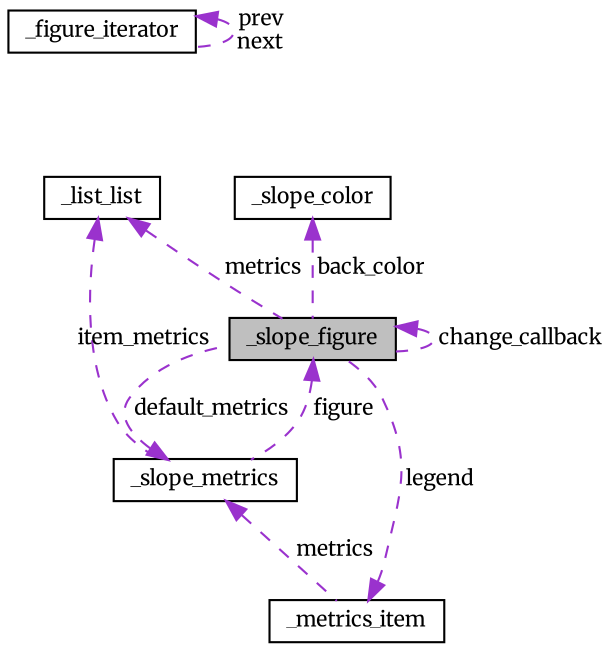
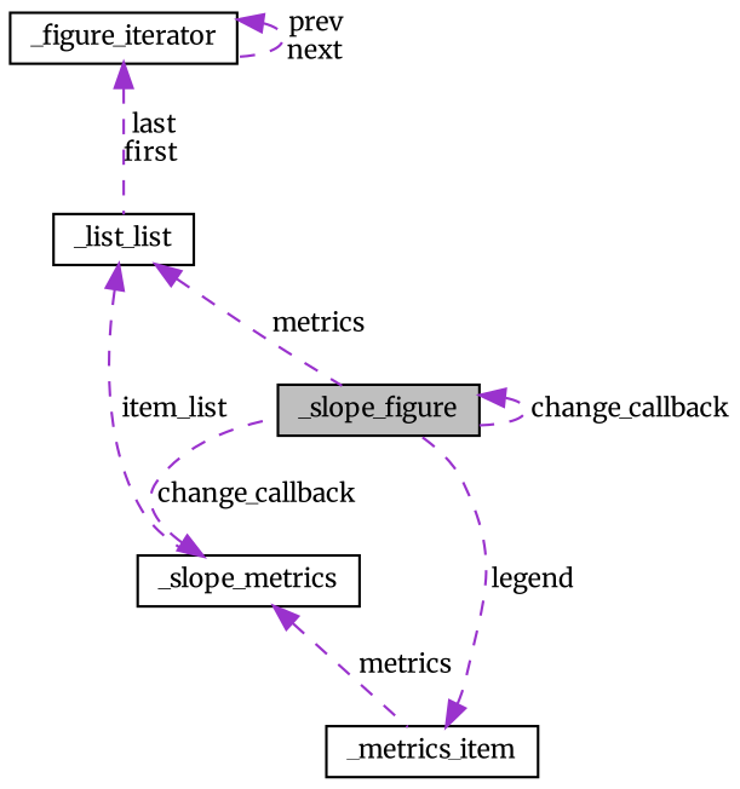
  digraph {
    fontname=Merriweather
    node [color=black fillcolor=white fontname=Merriweather fontsize=10 shape=record style=filled]
    edge [color=darkorchid3 dir=back fontname=Merriweather fontsize=10 labelfontname=Helvetica labelfontsize=10 style=dashed]
    n1 [fillcolor=grey75 fontcolor=black height=0.2 label=_slope_figure width=0.4]
    n2 [height=0.2 label=_slope_metrics width=0.4]
    n3 [height=0.2 label=_metrics_item width=0.4]
    n4 [height=0.2 label=_list_list width=0.4]
    n5 [height=0.2 label=_figure_iterator width=0.4]
-   n6 [height=0.2 label=_slope_color width=0.4]
    n1 -> n1 [label=" change_callback"]
-   n1 -> n2 [label=" figure"]
-   n2 -> n1 [label=" default_metrics"]
+   n2 -> n1 [label=" change_callback"]
    n2 -> n3 [label=" metrics"]
    n3 -> n1 [label=" legend"]
    n4 -> n1 [label=" metrics"]
-   n4 -> n2 [label=" item_metrics"]
+   n4 -> n2 [label=" item_list"]
+   n5 -> n4 [label=" last\nfirst"]
    n5 -> n5 [label=" prev\nnext"]
-   n6 -> n1 [label=" back_color"]
  }
